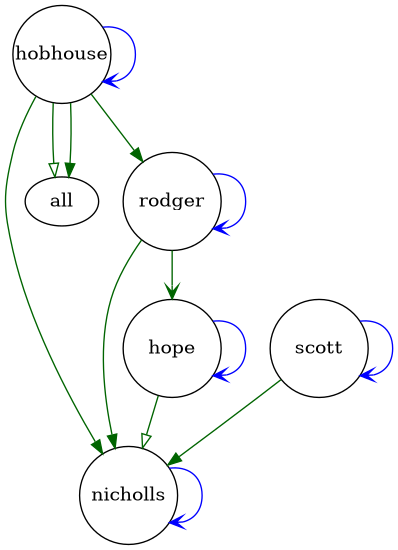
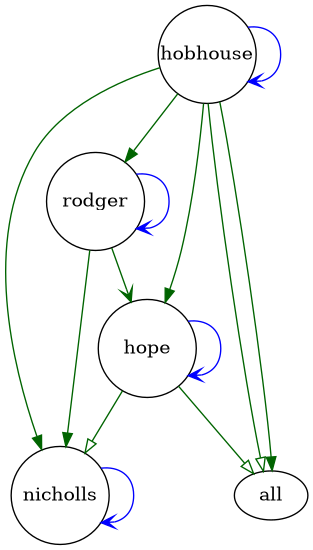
  digraph {
    node [fillcolor=white fixedsize=true shape=circle style=filled]
    edge [arrowhead=vee color=darkgreen penwidth=1]
    nicholls [height=1 width=1]
    hope [height=1 width=1]
    all [fillcolor="" fixedsize="" shape="" style=""]
    hobhouse [height=1 width=1]
    rodger [height=1 width=1]
-   scott [height=1 width=1]
    nicholls -> nicholls [color=blue]
    hope -> nicholls [arrowhead=onormal]
    hope -> hope [color=blue]
+   hope -> all [arrowhead=onormal]
    hobhouse -> nicholls [arrowhead=normal]
+   hobhouse -> hope [arrowhead=normal]
    hobhouse -> all [arrowhead=onormal]
    hobhouse -> all [arrowhead=normal]
    hobhouse -> hobhouse [color=blue]
    hobhouse -> rodger [arrowhead=normal]
    rodger -> nicholls [arrowhead=normal]
    rodger -> hope
    rodger -> rodger [color=blue]
-   scott -> nicholls [arrowhead=normal]
-   scott -> scott [color=blue]
  }
